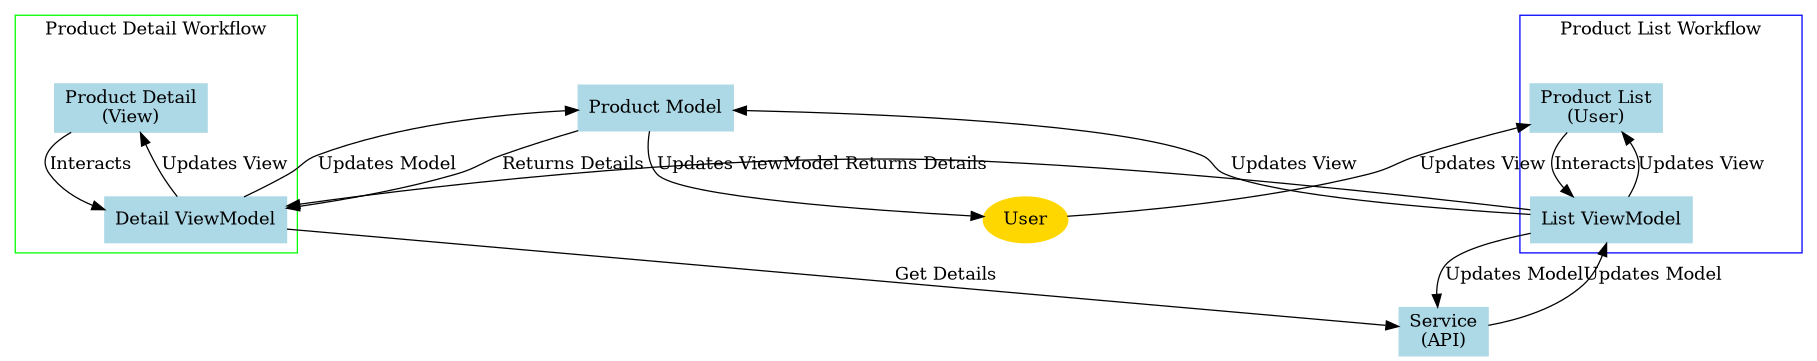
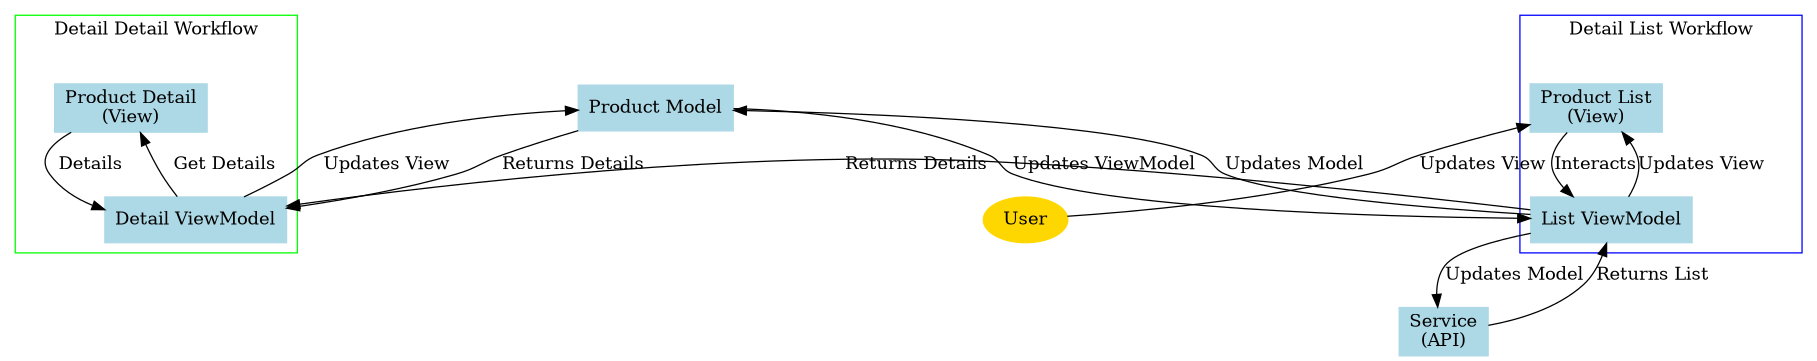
  digraph {
    rankdir=TB
    node [color=lightblue shape=box style=filled]
    n1 [label="Product Detail\n(View)"]
    n2 [label="Detail ViewModel"]
-   n3 [label="Product List\n(User)"]
+   n3 [label="Product List\n(View)"]
    n4 [label="List ViewModel"]
    n5 [label="Service\n(API)"]
    n6 [label="Product Model"]
    User [color=gold shape=ellipse]
    subgraph cluster_1 {
      color=green
-     label="Product Detail Workflow"
+     label="Detail Detail Workflow"
      n1
      n2
    }
    subgraph cluster_2 {
      color=blue
-     label="Product List Workflow"
+     label="Detail List Workflow"
      n3
      n4
    }
-   n1 -> n2 [label=Interacts]
-   n2 -> n1 [label="Updates View"]
-   n2 -> n5 [label="Get Details"]
-   n2 -> n6 [label="Updates Model"]
+   n1 -> n2 [label=Details]
+   n2 -> n1 [label="Get Details"]
+   n2 -> n6 [label="Updates View"]
    n3 -> n4 [label=Interacts]
    n4 -> n2 [label="Returns Details"]
    n4 -> n3 [label="Updates View"]
    n4 -> n5 [label="Updates Model"]
-   n4 -> n6 [label="Updates View"]
-   n5 -> n4 [label="Updates Model"]
+   n4 -> n6 [label="Updates Model"]
+   n5 -> n4 [label="Returns List"]
    n6 -> n2 [label="Returns Details"]
-   n6 -> User [label="Updates ViewModel"]
+   n6 -> n4 [label="Updates ViewModel"]
    User -> n3 [label="Updates View"]
  }
